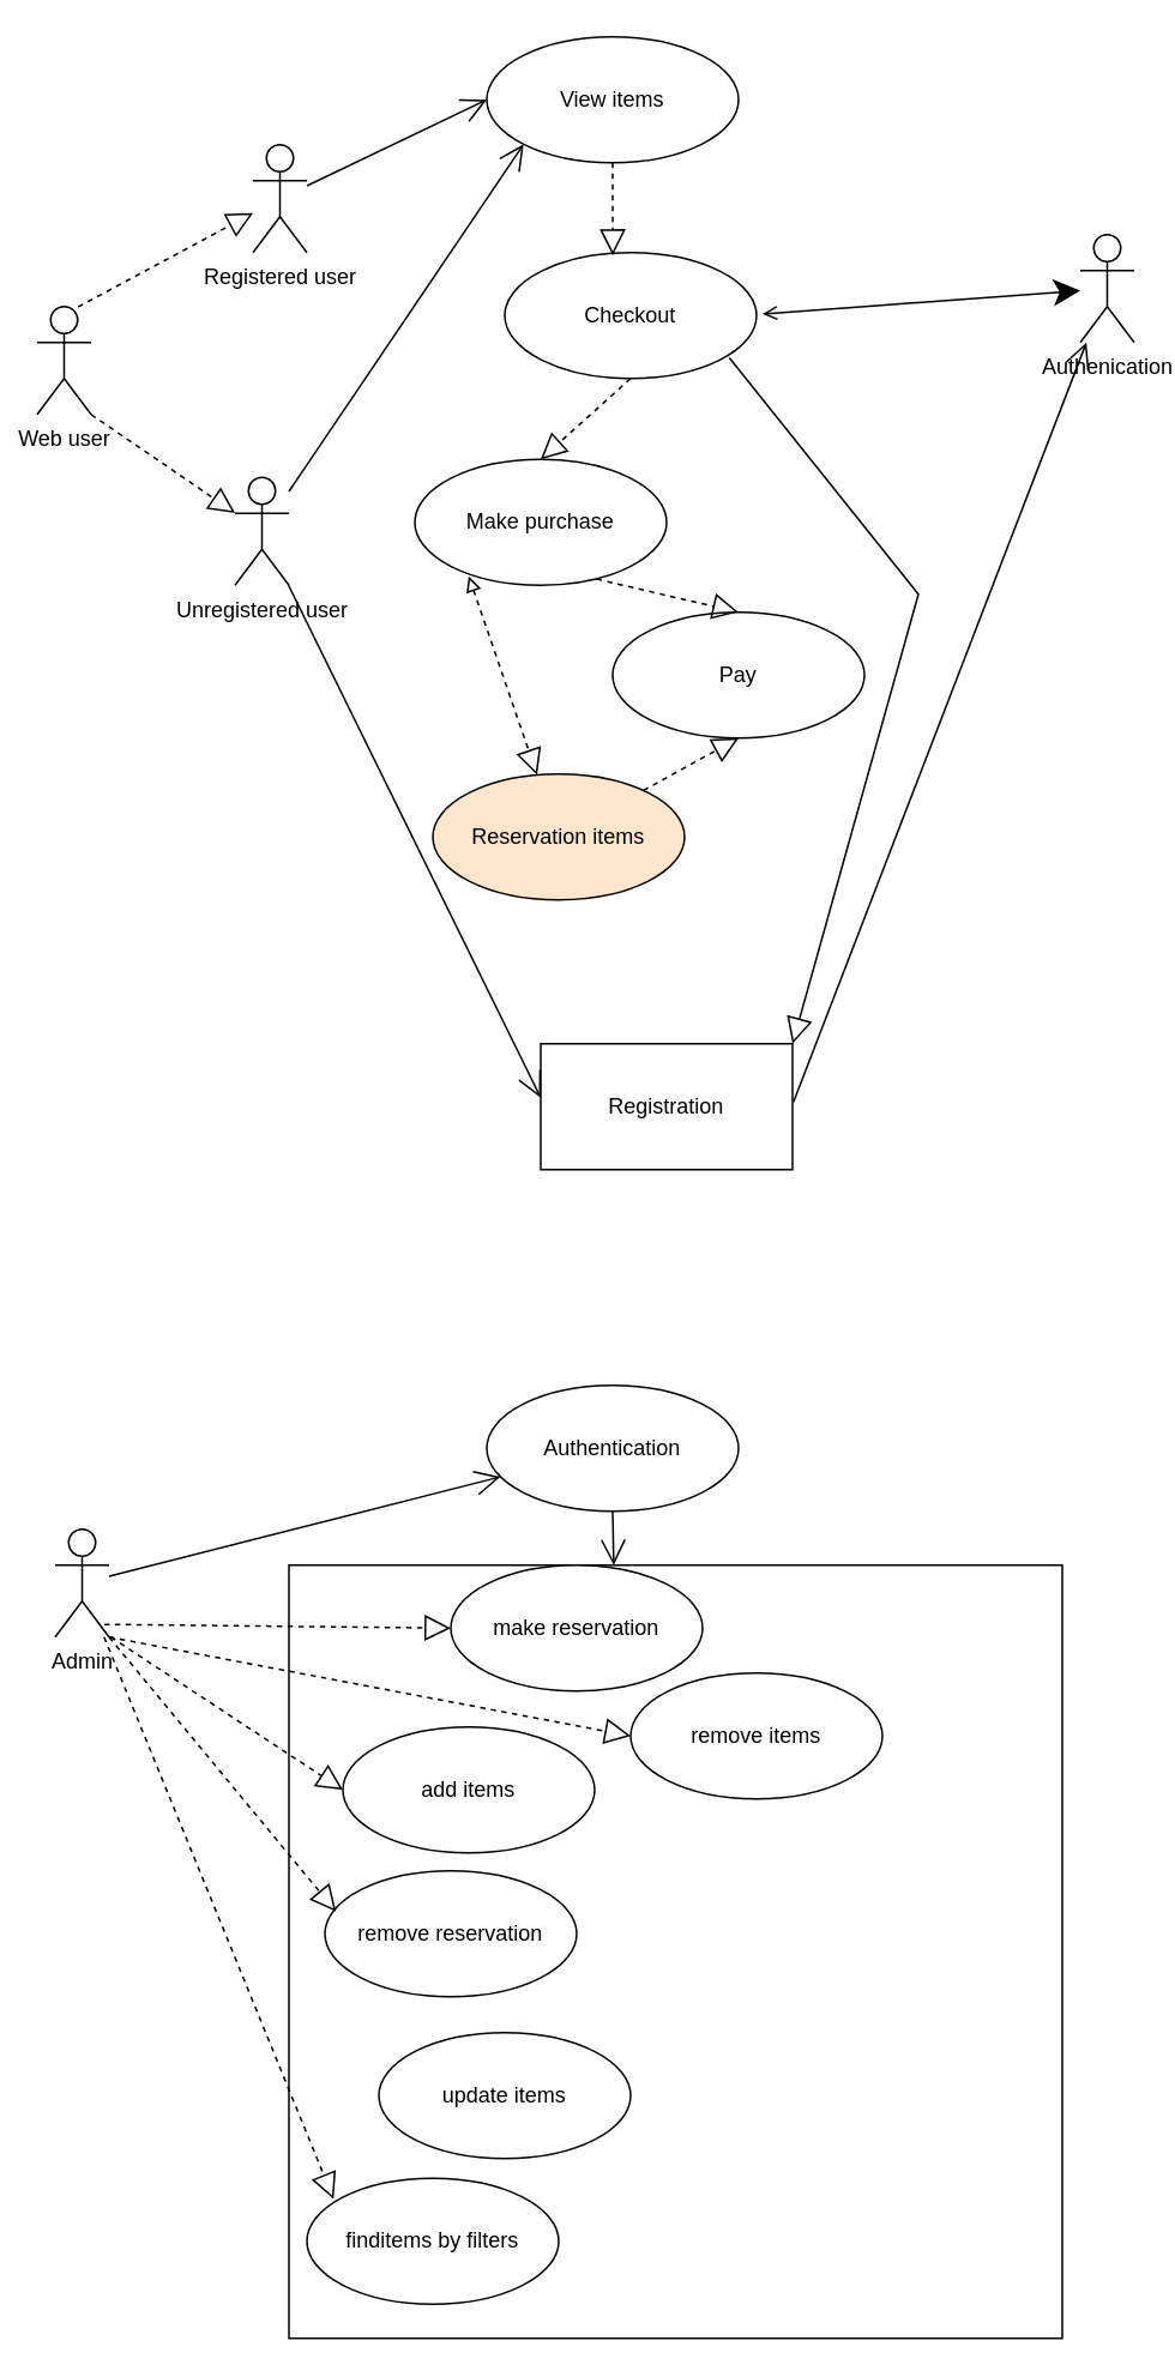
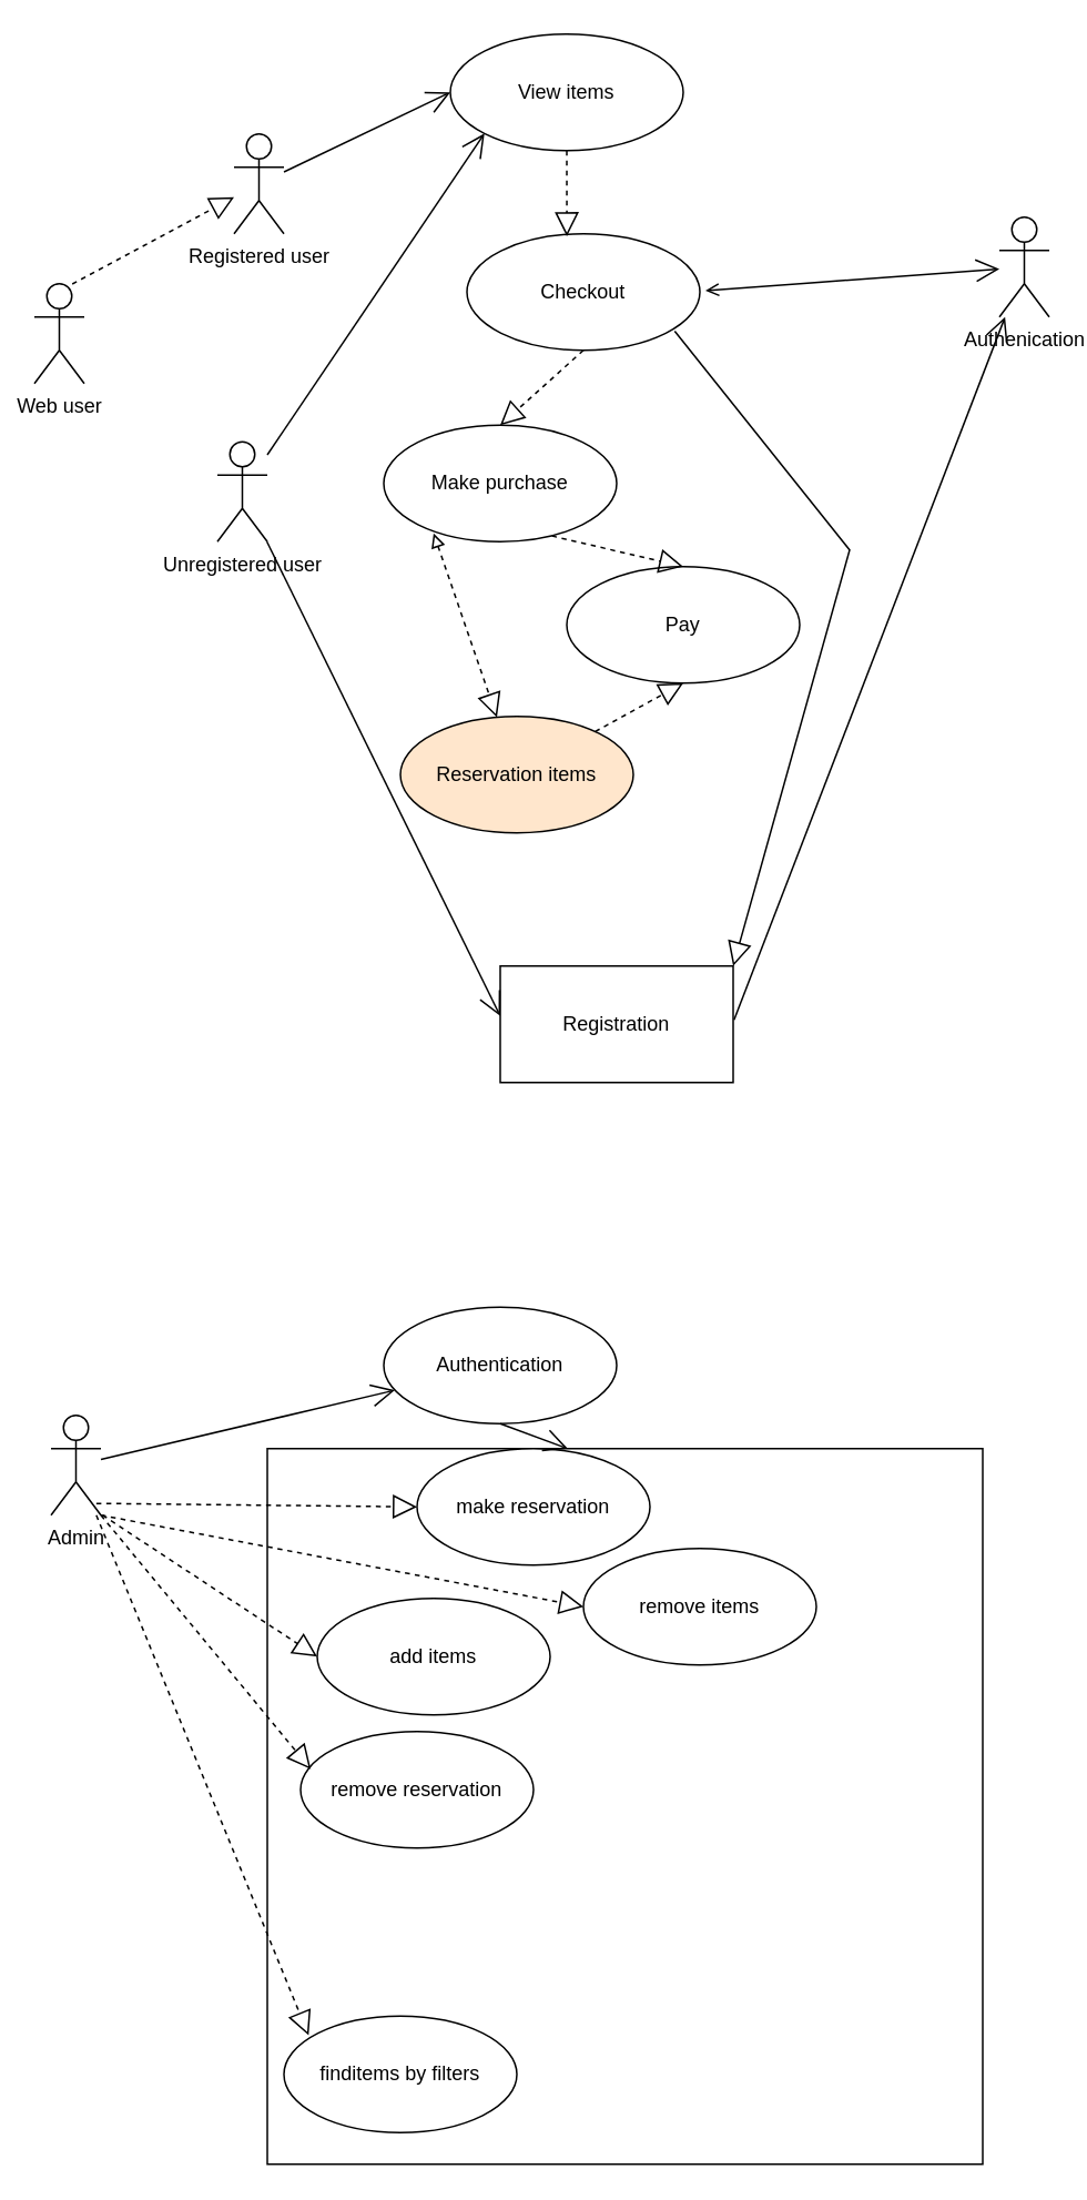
  <mxCell id="0" />
  <mxCell id="1" parent="0" />
  <mxCell id="2" value="" style="whiteSpace=wrap;html=1;aspect=fixed;" vertex="1" parent="1"><mxGeometry x="160" y="870" width="430" height="430" as="geometry" /></mxCell>
  <mxCell id="3" value="Web user" style="shape=umlActor;verticalLabelPosition=bottom;verticalAlign=top;html=1;" vertex="1" parent="1"><mxGeometry x="20" y="170" width="30" height="60" as="geometry" /></mxCell>
  <mxCell id="4" value="Registered user" style="shape=umlActor;verticalLabelPosition=bottom;verticalAlign=top;html=1;" vertex="1" parent="1"><mxGeometry x="140" y="80" width="30" height="60" as="geometry" /></mxCell>
  <mxCell id="5" value="Unregistered user" style="shape=umlActor;verticalLabelPosition=bottom;verticalAlign=top;html=1;" vertex="1" parent="1"><mxGeometry x="130" y="265" width="30" height="60" as="geometry" /></mxCell>
  <mxCell id="6" value="" style="endArrow=block;dashed=1;endFill=0;endSize=12;html=1;rounded=0;exitX=0.76;exitY=0.003;exitDx=0;exitDy=0;exitPerimeter=0;" edge="1" parent="1" source="3" target="4"><mxGeometry width="160" relative="1" as="geometry"><mxPoint x="140" y="190" as="sourcePoint" /><mxPoint x="300" y="190" as="targetPoint" /></mxGeometry></mxCell>
- <mxCell id="7" value="" style="endArrow=block;dashed=1;endFill=0;endSize=12;html=1;rounded=0;exitX=1;exitY=1;exitDx=0;exitDy=0;exitPerimeter=0;" edge="1" parent="1" source="3" target="5"><mxGeometry width="160" relative="1" as="geometry"><mxPoint x="140" y="190" as="sourcePoint" /><mxPoint x="300" y="190" as="targetPoint" /></mxGeometry></mxCell>
  <mxCell id="8" value="Make purchase" style="ellipse;whiteSpace=wrap;html=1;" vertex="1" parent="1"><mxGeometry x="230" y="255" width="140" height="70" as="geometry" /></mxCell>
  <mxCell id="9" value="View items" style="ellipse;whiteSpace=wrap;html=1;" vertex="1" parent="1"><mxGeometry x="270" y="20" width="140" height="70" as="geometry" /></mxCell>
  <mxCell id="10" value="Checkout" style="ellipse;whiteSpace=wrap;html=1;" vertex="1" parent="1"><mxGeometry x="280" y="140" width="140" height="70" as="geometry" /></mxCell>
  <mxCell id="11" value="Registration" style="whiteSpace=wrap;html=1;rounded=0;" vertex="1" parent="1"><mxGeometry x="300" y="580" width="140" height="70" as="geometry" /></mxCell>
  <mxCell id="12" value="" style="endArrow=open;endFill=1;endSize=12;html=1;rounded=0;entryX=0;entryY=1;entryDx=0;entryDy=0;" edge="1" parent="1" source="5" target="9"><mxGeometry width="160" relative="1" as="geometry"><mxPoint x="20" y="130" as="sourcePoint" /><mxPoint x="180" y="130" as="targetPoint" /></mxGeometry></mxCell>
  <mxCell id="13" value="" style="endArrow=open;endFill=1;endSize=12;html=1;rounded=0;entryX=0;entryY=0.429;entryDx=0;entryDy=0;entryPerimeter=0;" edge="1" parent="1" source="5" target="11"><mxGeometry width="160" relative="1" as="geometry"><mxPoint x="20" y="130" as="sourcePoint" /><mxPoint x="180" y="130" as="targetPoint" /></mxGeometry></mxCell>
  <mxCell id="14" value="" style="endArrow=open;endFill=1;endSize=12;html=1;rounded=0;entryX=0;entryY=0.5;entryDx=0;entryDy=0;" edge="1" parent="1" source="4" target="9"><mxGeometry width="160" relative="1" as="geometry"><mxPoint x="170" y="80" as="sourcePoint" /><mxPoint x="330" y="80" as="targetPoint" /></mxGeometry></mxCell>
  <mxCell id="15" value="" style="endArrow=block;dashed=1;endFill=0;endSize=12;html=1;rounded=0;exitX=0.5;exitY=1;exitDx=0;exitDy=0;entryX=0.429;entryY=0.022;entryDx=0;entryDy=0;entryPerimeter=0;" edge="1" parent="1" source="9" target="10"><mxGeometry width="160" relative="1" as="geometry"><mxPoint x="20" y="130" as="sourcePoint" /><mxPoint x="180" y="130" as="targetPoint" /></mxGeometry></mxCell>
  <mxCell id="16" value="" style="endArrow=block;dashed=0;endFill=0;endSize=12;html=1;rounded=0;exitX=0.892;exitY=0.836;exitDx=0;exitDy=0;entryX=1;entryY=0;entryDx=0;entryDy=0;exitPerimeter=0;" edge="1" parent="1" source="10" target="11"><mxGeometry width="160" relative="1" as="geometry"><mxPoint x="20" y="130" as="sourcePoint" /><mxPoint x="180" y="130" as="targetPoint" /><Array as="points"><mxPoint x="510" y="330" /></Array></mxGeometry></mxCell>
  <mxCell id="17" value="" style="endArrow=block;dashed=1;endFill=0;endSize=12;html=1;rounded=0;exitX=0.5;exitY=1;exitDx=0;exitDy=0;entryX=0.5;entryY=0;entryDx=0;entryDy=0;" edge="1" parent="1" source="10" target="8"><mxGeometry width="160" relative="1" as="geometry"><mxPoint x="20" y="130" as="sourcePoint" /><mxPoint x="180" y="130" as="targetPoint" /></mxGeometry></mxCell>
  <mxCell id="18" value="Authenication" style="shape=umlActor;verticalLabelPosition=bottom;verticalAlign=top;html=1;" vertex="1" parent="1"><mxGeometry x="600" y="130" width="30" height="60" as="geometry" /></mxCell>
- <mxCell id="19" value="" style="endArrow=classic;endFill=1;endSize=12;html=1;rounded=0;exitX=1.024;exitY=0.489;exitDx=0;exitDy=0;exitPerimeter=0;startArrow=open;startFill=0;" edge="1" parent="1" source="10" target="18"><mxGeometry width="160" relative="1" as="geometry"><mxPoint x="190" y="160" as="sourcePoint" /><mxPoint x="350" y="160" as="targetPoint" /></mxGeometry></mxCell>
+ <mxCell id="19" value="" style="endArrow=open;endFill=1;endSize=12;html=1;rounded=0;exitX=1.024;exitY=0.489;exitDx=0;exitDy=0;exitPerimeter=0;startArrow=open;startFill=0;" edge="1" parent="1" source="10" target="18"><mxGeometry width="160" relative="1" as="geometry"><mxPoint x="190" y="160" as="sourcePoint" /><mxPoint x="350" y="160" as="targetPoint" /></mxGeometry></mxCell>
  <mxCell id="20" value="" style="endArrow=open;endFill=1;endSize=12;html=1;rounded=0;exitX=1.004;exitY=0.462;exitDx=0;exitDy=0;exitPerimeter=0;" edge="1" parent="1" source="11" target="18"><mxGeometry width="160" relative="1" as="geometry"><mxPoint x="190" y="160" as="sourcePoint" /><mxPoint x="350" y="160" as="targetPoint" /></mxGeometry></mxCell>
  <mxCell id="21" value="Admin" style="shape=umlActor;verticalLabelPosition=bottom;verticalAlign=top;html=1;" vertex="1" parent="1"><mxGeometry x="30" y="850" width="30" height="60" as="geometry" /></mxCell>
  <mxCell id="22" value="" style="endArrow=open;endFill=1;endSize=12;html=1;rounded=0;startArrow=none;startFill=0;" edge="1" parent="1" source="21" target="23"><mxGeometry width="160" relative="1" as="geometry"><mxPoint x="50" y="790" as="sourcePoint" /><mxPoint x="210" y="790" as="targetPoint" /></mxGeometry></mxCell>
- <mxCell id="23" value="Authentication" style="ellipse;whiteSpace=wrap;html=1;" vertex="1" parent="1"><mxGeometry x="270" y="770" width="140" height="70" as="geometry" /></mxCell>
+ <mxCell id="23" value="Authentication" style="ellipse;whiteSpace=wrap;html=1;" vertex="1" parent="1"><mxGeometry x="230" y="785" width="140" height="70" as="geometry" /></mxCell>
  <mxCell id="24" value="add items" style="ellipse;whiteSpace=wrap;html=1;" vertex="1" parent="1"><mxGeometry x="190" y="960" width="140" height="70" as="geometry" /></mxCell>
  <mxCell id="25" value="make reservation" style="ellipse;whiteSpace=wrap;html=1;" vertex="1" parent="1"><mxGeometry x="250" y="870" width="140" height="70" as="geometry" /></mxCell>
- <mxCell id="26" value="update items" style="ellipse;whiteSpace=wrap;html=1;" vertex="1" parent="1"><mxGeometry x="210" y="1130" width="140" height="70" as="geometry" /></mxCell>
  <mxCell id="27" value="remove items" style="ellipse;whiteSpace=wrap;html=1;" vertex="1" parent="1"><mxGeometry x="350" y="930" width="140" height="70" as="geometry" /></mxCell>
  <mxCell id="28" value="finditems by filters" style="ellipse;whiteSpace=wrap;html=1;" vertex="1" parent="1"><mxGeometry x="170" y="1211" width="140" height="70" as="geometry" /></mxCell>
  <mxCell id="29" value="remove reservation" style="ellipse;whiteSpace=wrap;html=1;" vertex="1" parent="1"><mxGeometry x="180" y="1040" width="140" height="70" as="geometry" /></mxCell>
  <mxCell id="30" value="Reservation items" style="ellipse;whiteSpace=wrap;html=1;fillColor=#ffe6cc;" vertex="1" parent="1"><mxGeometry x="240" y="430" width="140" height="70" as="geometry" /></mxCell>
  <mxCell id="31" value="Pay" style="ellipse;whiteSpace=wrap;html=1;" vertex="1" parent="1"><mxGeometry x="340" y="340" width="140" height="70" as="geometry" /></mxCell>
  <mxCell id="32" value="" style="endArrow=block;dashed=1;endFill=0;endSize=12;html=1;rounded=0;exitX=0.214;exitY=0.929;exitDx=0;exitDy=0;exitPerimeter=0;startArrow=block;startFill=0;" edge="1" parent="1" source="8" target="30"><mxGeometry width="160" relative="1" as="geometry"><mxPoint x="0" y="440" as="sourcePoint" /><mxPoint x="160" y="440" as="targetPoint" /></mxGeometry></mxCell>
  <mxCell id="33" value="" style="endArrow=block;dashed=1;endFill=0;endSize=12;html=1;rounded=0;exitX=0.722;exitY=0.951;exitDx=0;exitDy=0;exitPerimeter=0;startArrow=none;startFill=0;entryX=0.5;entryY=0;entryDx=0;entryDy=0;" edge="1" parent="1" source="8" target="31"><mxGeometry width="160" relative="1" as="geometry"><mxPoint x="270" y="330" as="sourcePoint" /><mxPoint x="308" y="441" as="targetPoint" /></mxGeometry></mxCell>
  <mxCell id="34" value="" style="endArrow=block;dashed=1;endFill=0;endSize=12;html=1;rounded=0;startArrow=none;startFill=0;entryX=0.5;entryY=1;entryDx=0;entryDy=0;" edge="1" parent="1" source="30" target="31"><mxGeometry width="160" relative="1" as="geometry"><mxPoint x="341" y="332" as="sourcePoint" /><mxPoint x="420" y="350" as="targetPoint" /></mxGeometry></mxCell>
  <mxCell id="35" value="" style="endArrow=open;endFill=1;endSize=12;html=1;rounded=0;exitX=0.5;exitY=1;exitDx=0;exitDy=0;entryX=0.42;entryY=0;entryDx=0;entryDy=0;entryPerimeter=0;" edge="1" parent="1" source="23" target="2"><mxGeometry width="160" relative="1" as="geometry"><mxPoint x="0" y="950" as="sourcePoint" /><mxPoint x="160" y="950" as="targetPoint" /></mxGeometry></mxCell>
  <mxCell id="36" value="" style="endArrow=block;dashed=1;endFill=0;endSize=12;html=1;rounded=0;exitX=0.908;exitY=0.882;exitDx=0;exitDy=0;exitPerimeter=0;entryX=0;entryY=0.5;entryDx=0;entryDy=0;" edge="1" parent="1" source="21" target="25"><mxGeometry width="160" relative="1" as="geometry"><mxPoint x="0" y="950" as="sourcePoint" /><mxPoint x="160" y="950" as="targetPoint" /></mxGeometry></mxCell>
  <mxCell id="37" value="" style="endArrow=block;dashed=1;endFill=0;endSize=12;html=1;rounded=0;exitX=0.722;exitY=0.951;exitDx=0;exitDy=0;exitPerimeter=0;startArrow=none;startFill=0;entryX=0;entryY=0.5;entryDx=0;entryDy=0;" edge="1" parent="1" target="24"><mxGeometry width="160" relative="1" as="geometry"><mxPoint x="61" y="910" as="sourcePoint" /><mxPoint x="140" y="928" as="targetPoint" /></mxGeometry></mxCell>
  <mxCell id="38" value="" style="endArrow=block;dashed=1;endFill=0;endSize=12;html=1;rounded=0;exitX=0.722;exitY=0.951;exitDx=0;exitDy=0;exitPerimeter=0;startArrow=none;startFill=0;entryX=0;entryY=0.5;entryDx=0;entryDy=0;" edge="1" parent="1" target="27"><mxGeometry width="160" relative="1" as="geometry"><mxPoint x="60" y="910" as="sourcePoint" /><mxPoint x="139" y="928" as="targetPoint" /></mxGeometry></mxCell>
  <mxCell id="39" value="" style="endArrow=block;dashed=1;endFill=0;endSize=12;html=1;rounded=0;startArrow=none;startFill=0;entryX=0.106;entryY=0.165;entryDx=0;entryDy=0;entryPerimeter=0;" edge="1" parent="1" source="21" target="28"><mxGeometry width="160" relative="1" as="geometry"><mxPoint x="10" y="1040" as="sourcePoint" /><mxPoint x="89" y="1058" as="targetPoint" /></mxGeometry></mxCell>
  <mxCell id="40" value="" style="endArrow=block;dashed=1;endFill=0;endSize=12;html=1;rounded=0;startArrow=none;startFill=0;entryX=0.044;entryY=0.323;entryDx=0;entryDy=0;entryPerimeter=0;" edge="1" parent="1" target="29"><mxGeometry width="160" relative="1" as="geometry"><mxPoint x="60" y="910" as="sourcePoint" /><mxPoint x="470" y="400" as="targetPoint" /></mxGeometry></mxCell>
